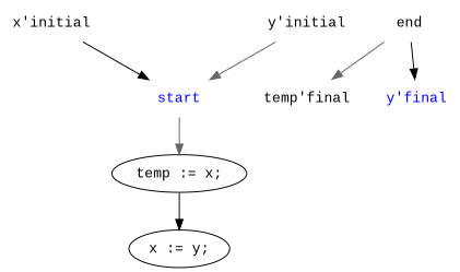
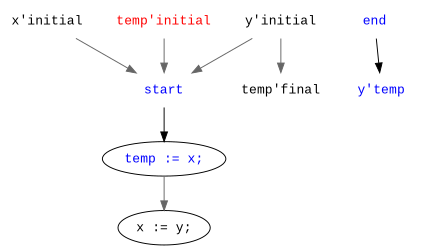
  digraph {
    fontname="Liberation Mono"
    splines=True
    node [fontname="Liberation Mono" shape=plaintext]
    edge [arrowType=normal color=gray40 fontname="Liberation Mono"]
    n1 [fontcolor=blue label=start]
-   n2 [label="temp := x;" shape=""]
+   n2 [label="temp := x;" fontcolor=blue shape=""]
    n3 [label="x := y;" shape=""]
-   n4 [label=end]
-   n5 [fontcolor=blue label="y'final"]
+   n4 [label=end fontcolor=blue]
+   n5 [fontcolor=blue label="y'temp"]
    n6 [label="temp'final"]
    n7 [label="x'initial"]
    n8 [label="y'initial"]
-   n1 -> n2
-   n2 -> n3 [color=black]
+   n9 [fontcolor=red label="temp'initial"]
+   n1 -> n2 [color=black]
+   n2 -> n3
    n4 -> n5 [color=black]
-   n4 -> n6
-   n7 -> n1 [color=black]
+   n8 -> n6
+   n7 -> n1
    n8 -> n1
+   n9 -> n1
  }
